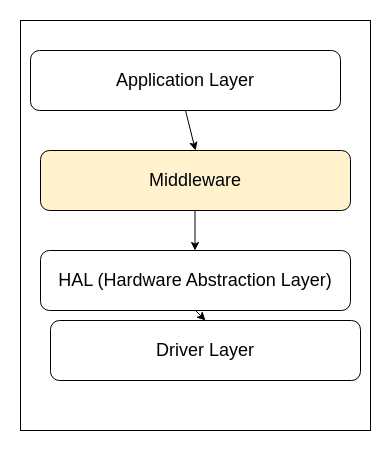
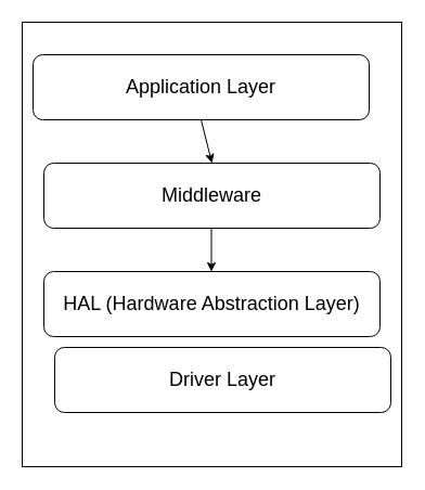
  <mxCell id="0" />
  <mxCell id="1" parent="0" />
  <mxCell id="2" value="" style="rounded=0;whiteSpace=wrap;html=1;" vertex="1" parent="1"><mxGeometry x="20" y="20" width="350" height="410" as="geometry" /></mxCell>
  <mxCell id="3" value="&lt;font style=&quot;font-size: 18px&quot;&gt;Driver Layer&lt;/font&gt;" style="rounded=1;whiteSpace=wrap;html=1;" vertex="1" parent="1"><mxGeometry x="50" y="320" width="310" height="60" as="geometry" /></mxCell>
  <mxCell id="4" value="&lt;font style=&quot;font-size: 18px&quot;&gt;HAL (Hardware Abstraction Layer)&lt;/font&gt;" style="rounded=1;whiteSpace=wrap;html=1;" vertex="1" parent="1"><mxGeometry x="40" y="250" width="310" height="60" as="geometry" /></mxCell>
  <mxCell id="5" value="&lt;font style=&quot;font-size: 18px&quot;&gt;Application Layer&lt;/font&gt;" style="rounded=1;whiteSpace=wrap;html=1;" vertex="1" parent="1"><mxGeometry x="30" y="50" width="310" height="60" as="geometry" /></mxCell>
- <mxCell id="6" value="" style="endArrow=classic;html=1;entryX=0.5;entryY=0;entryDx=0;entryDy=0;exitX=0.5;exitY=1;exitDx=0;exitDy=0;" edge="1" parent="1" source="4" target="3"><mxGeometry width="50" height="50" relative="1" as="geometry"><mxPoint x="190" y="310" as="sourcePoint" /><mxPoint x="240" y="260" as="targetPoint" /></mxGeometry></mxCell>
- <mxCell id="7" value="&lt;font style=&quot;font-size: 18px&quot;&gt;Middleware&lt;/font&gt;" style="rounded=1;whiteSpace=wrap;html=1;fillColor=#fff2cc;" vertex="1" parent="1"><mxGeometry x="40" y="150" width="310" height="60" as="geometry" /></mxCell>
+ <mxCell id="7" value="&lt;font style=&quot;font-size: 18px&quot;&gt;Middleware&lt;/font&gt;" style="rounded=1;whiteSpace=wrap;html=1;" vertex="1" parent="1"><mxGeometry x="40" y="150" width="310" height="60" as="geometry" /></mxCell>
  <mxCell id="8" value="" style="endArrow=classic;html=1;entryX=0.5;entryY=0;entryDx=0;entryDy=0;exitX=0.5;exitY=1;exitDx=0;exitDy=0;" edge="1" parent="1"><mxGeometry width="50" height="50" relative="1" as="geometry"><mxPoint x="194.5" y="210" as="sourcePoint" /><mxPoint x="194.5" y="250" as="targetPoint" /></mxGeometry></mxCell>
  <mxCell id="9" value="" style="endArrow=classic;html=1;entryX=0.5;entryY=0;entryDx=0;entryDy=0;exitX=0.5;exitY=1;exitDx=0;exitDy=0;" edge="1" parent="1" source="5" target="7"><mxGeometry width="50" height="50" relative="1" as="geometry"><mxPoint x="204.5" y="220" as="sourcePoint" /><mxPoint x="204.5" y="260" as="targetPoint" /></mxGeometry></mxCell>
